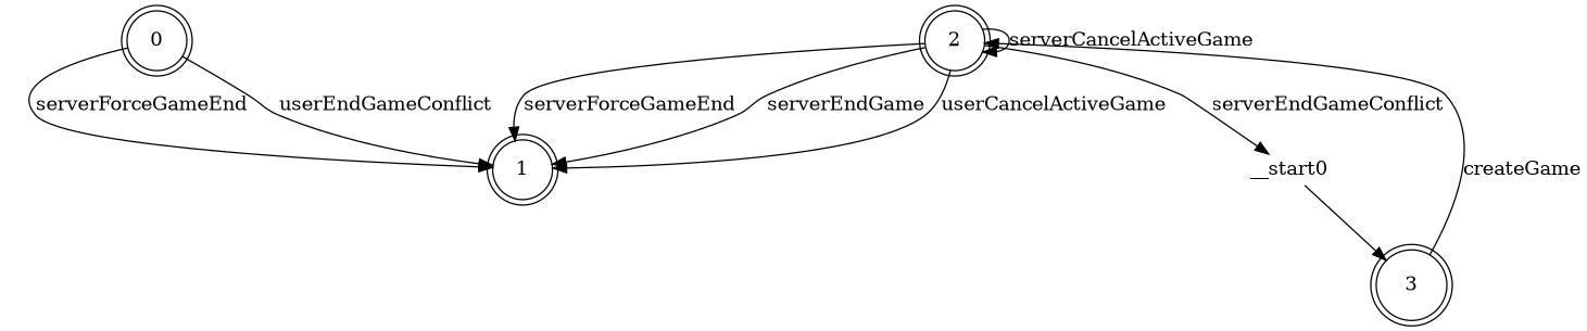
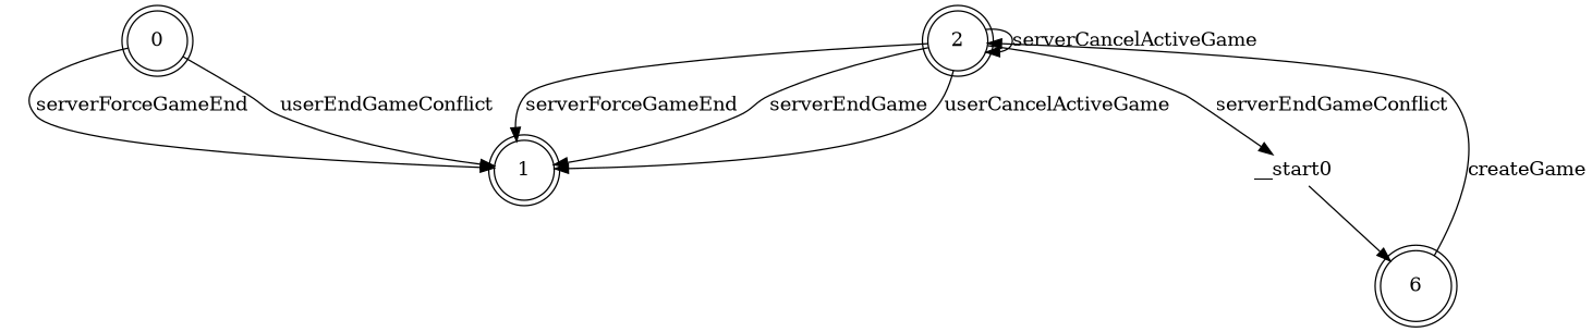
  digraph {
    fontname="DejaVu Serif"
    node [fontname="DejaVu Serif" shape=doublecircle]
    edge [fontname="DejaVu Serif"]
    n1 [label=0]
    n2 [label=1]
    n3 [label=2]
    __start0 [height=0 shape=none width=0]
-   n5 [label=3]
+   n5 [label=6]
    n1 -> n2 [label=serverForceGameEnd]
    n1 -> n2 [label=userEndGameConflict]
    n3 -> n2 [label=serverForceGameEnd]
    n3 -> n2 [label=serverEndGame]
    n3 -> n2 [label=userCancelActiveGame]
    n3 -> n3 [label=serverCancelActiveGame]
    n3 -> __start0 [label=serverEndGameConflict]
    __start0 -> n5
    n5 -> n3 [label=createGame]
  }
